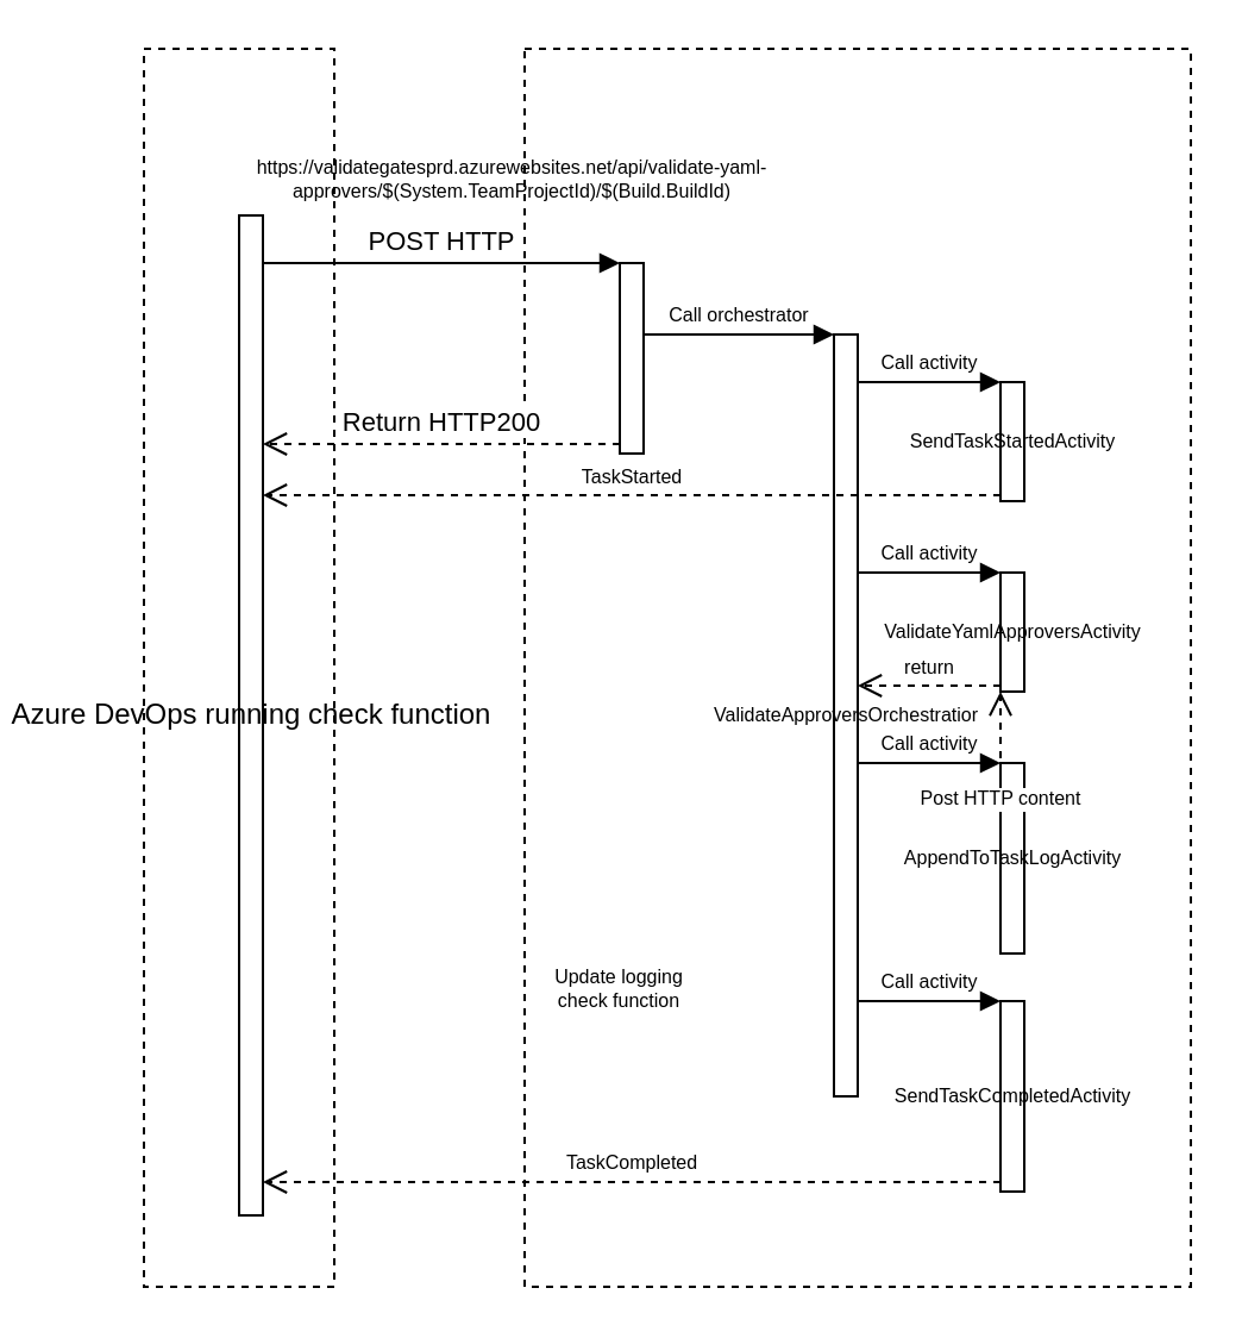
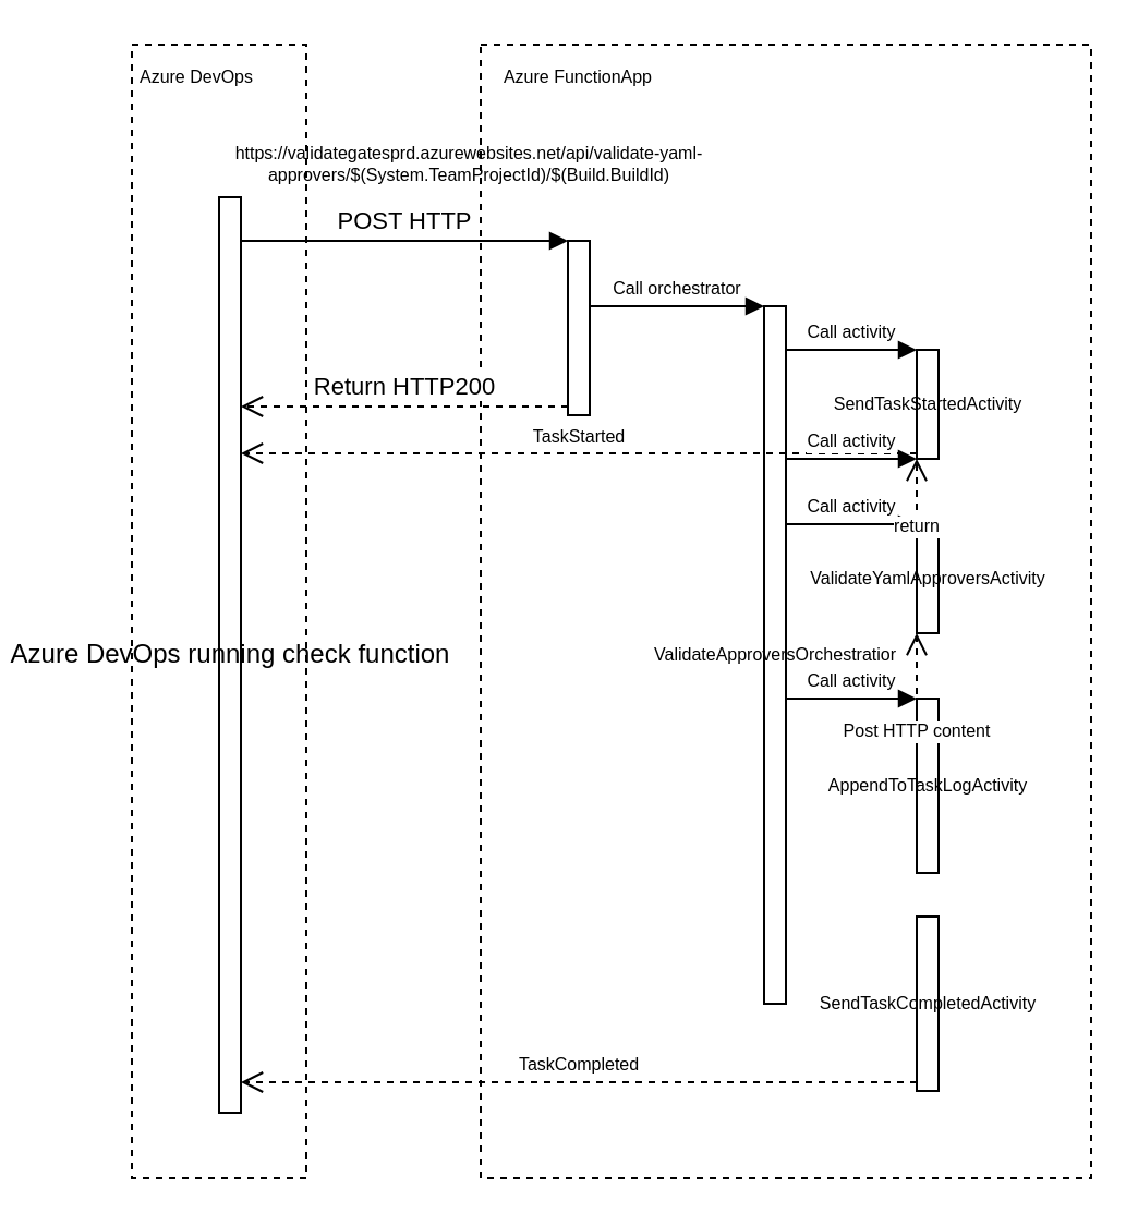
  <mxCell id="0" />
  <mxCell id="1" parent="0" />
  <mxCell id="2" value="" style="rounded=0;whiteSpace=wrap;html=1;fontSize=8;labelBackgroundColor=none;textOpacity=60;labelBorderColor=none;gradientColor=none;dashed=1;" vertex="1" parent="1"><mxGeometry x="220" y="20" width="280" height="520" as="geometry" /></mxCell>
  <mxCell id="3" value="" style="rounded=0;whiteSpace=wrap;html=1;fontSize=8;dashed=1;" vertex="1" parent="1"><mxGeometry x="60" y="20" width="80" height="520" as="geometry" /></mxCell>
  <mxCell id="4" value="Azure DevOps running check function" style="html=1;points=[];perimeter=orthogonalPerimeter;" vertex="1" parent="1"><mxGeometry x="100" y="90" width="10" height="420" as="geometry" /></mxCell>
  <mxCell id="5" value="" style="html=1;points=[];perimeter=orthogonalPerimeter;" vertex="1" parent="1"><mxGeometry x="260" y="110" width="10" height="80" as="geometry" /></mxCell>
  <mxCell id="6" value="POST HTTP" style="html=1;verticalAlign=bottom;endArrow=block;entryX=0;entryY=0;rounded=0;" edge="1" target="5" parent="1" source="4"><mxGeometry relative="1" as="geometry"><mxPoint x="190" y="110" as="sourcePoint" /></mxGeometry></mxCell>
  <mxCell id="7" value="Return HTTP200" style="html=1;verticalAlign=bottom;endArrow=open;dashed=1;endSize=8;exitX=0;exitY=0.95;rounded=0;" edge="1" source="5" parent="1"><mxGeometry relative="1" as="geometry"><mxPoint x="110" y="186" as="targetPoint" /></mxGeometry></mxCell>
  <mxCell id="8" value="https://validategatesprd.azurewebsites.net/api/validate-yaml-approvers/$(System.TeamProjectId)/$(Build.BuildId)" style="text;html=1;strokeColor=none;fillColor=none;align=center;verticalAlign=middle;whiteSpace=wrap;rounded=0;fontSize=8;" vertex="1" parent="1"><mxGeometry x="20" y="60" width="390" height="30" as="geometry" /></mxCell>
  <mxCell id="9" value="ValidateApproversOrchestratior" style="html=1;points=[];perimeter=orthogonalPerimeter;fontSize=8;" vertex="1" parent="1"><mxGeometry x="350" y="140" width="10" height="320" as="geometry" /></mxCell>
  <mxCell id="10" value="Call orchestrator" style="html=1;verticalAlign=bottom;endArrow=block;entryX=0;entryY=0;rounded=0;fontSize=8;exitX=0.957;exitY=0.375;exitDx=0;exitDy=0;exitPerimeter=0;" edge="1" target="9" parent="1" source="5"><mxGeometry relative="1" as="geometry"><mxPoint x="280" y="140" as="sourcePoint" /></mxGeometry></mxCell>
  <mxCell id="11" value="SendTaskStartedActivity" style="html=1;points=[];perimeter=orthogonalPerimeter;fontSize=8;" vertex="1" parent="1"><mxGeometry x="420" y="160" width="10" height="50" as="geometry" /></mxCell>
  <mxCell id="12" value="Call activity" style="html=1;verticalAlign=bottom;endArrow=block;entryX=0;entryY=0;rounded=0;fontSize=8;" edge="1" target="11" parent="1"><mxGeometry relative="1" as="geometry"><mxPoint x="360" y="160" as="sourcePoint" /></mxGeometry></mxCell>
  <mxCell id="13" value="TaskStarted" style="html=1;verticalAlign=bottom;endArrow=open;dashed=1;endSize=8;exitX=0;exitY=0.95;rounded=0;fontSize=8;" edge="1" source="11" parent="1" target="4"><mxGeometry relative="1" as="geometry"><mxPoint x="310" y="190" as="targetPoint" /></mxGeometry></mxCell>
  <mxCell id="14" value="ValidateYamlApproversActivity" style="html=1;points=[];perimeter=orthogonalPerimeter;fontSize=8;" vertex="1" parent="1"><mxGeometry x="420" y="240" width="10" height="50" as="geometry" /></mxCell>
  <mxCell id="15" value="Call activity" style="html=1;verticalAlign=bottom;endArrow=block;entryX=0;entryY=0;rounded=0;fontSize=8;" edge="1" target="14" parent="1"><mxGeometry relative="1" as="geometry"><mxPoint x="360" y="240" as="sourcePoint" /></mxGeometry></mxCell>
- <mxCell id="16" value="return" style="html=1;verticalAlign=bottom;endArrow=open;dashed=1;endSize=8;exitX=0;exitY=0.95;rounded=0;fontSize=8;" edge="1" source="14" parent="1" target="9"><mxGeometry relative="1" as="geometry"><mxPoint x="320" y="370" as="targetPoint" /></mxGeometry></mxCell>
+ <mxCell id="16" value="return" style="html=1;verticalAlign=bottom;endArrow=open;dashed=1;endSize=8;exitX=0;exitY=0.95;rounded=0;fontSize=8;" edge="1" source="14" parent="1" target="11"><mxGeometry relative="1" as="geometry"><mxPoint x="320" y="370" as="targetPoint" /></mxGeometry></mxCell>
  <mxCell id="17" value="AppendToTaskLogActivity" style="html=1;points=[];perimeter=orthogonalPerimeter;fontSize=8;" vertex="1" parent="1"><mxGeometry x="420" y="320" width="10" height="80" as="geometry" /></mxCell>
  <mxCell id="18" value="Call activity" style="html=1;verticalAlign=bottom;endArrow=block;entryX=0;entryY=0;rounded=0;fontSize=8;" edge="1" target="17" parent="1" source="9"><mxGeometry relative="1" as="geometry"><mxPoint x="380" y="320" as="sourcePoint" /></mxGeometry></mxCell>
  <mxCell id="19" value="Post HTTP content" style="html=1;verticalAlign=bottom;endArrow=open;dashed=1;endSize=8;exitX=0;exitY=0.95;rounded=0;fontSize=8;" edge="1" source="17" parent="1" target="14"><mxGeometry relative="1" as="geometry"><mxPoint x="350" y="386" as="targetPoint" /></mxGeometry></mxCell>
  <mxCell id="20" value="SendTaskCompletedActivity" style="html=1;points=[];perimeter=orthogonalPerimeter;fontSize=8;" vertex="1" parent="1"><mxGeometry x="420" y="420" width="10" height="80" as="geometry" /></mxCell>
- <mxCell id="21" value="Call activity" style="html=1;verticalAlign=bottom;endArrow=block;entryX=0;entryY=0;rounded=0;fontSize=8;" edge="1" target="20" parent="1" source="9"><mxGeometry relative="1" as="geometry"><mxPoint x="350" y="420" as="sourcePoint" /></mxGeometry></mxCell>
+ <mxCell id="21" value="Call activity" style="html=1;verticalAlign=bottom;endArrow=block;rounded=0;fontSize=8;" edge="1" target="11" parent="1" source="9"><mxGeometry relative="1" as="geometry"><mxPoint x="350" y="420" as="sourcePoint" /></mxGeometry></mxCell>
  <mxCell id="22" value="TaskCompleted" style="html=1;verticalAlign=bottom;endArrow=open;dashed=1;endSize=8;exitX=0;exitY=0.95;rounded=0;fontSize=8;" edge="1" source="20" parent="1" target="4"><mxGeometry relative="1" as="geometry"><mxPoint x="350" y="496" as="targetPoint" /></mxGeometry></mxCell>
- <mxCell id="25" value="Update logging check function" style="text;html=1;strokeColor=none;fillColor=none;align=center;verticalAlign=middle;whiteSpace=wrap;rounded=0;dashed=1;labelBackgroundColor=none;labelBorderColor=none;fontSize=8;" vertex="1" parent="1"><mxGeometry x="230" y="400" width="60" height="30" as="geometry" /></mxCell>
+ <mxCell id="23" value="Azure DevOps" style="text;html=1;strokeColor=none;fillColor=none;align=center;verticalAlign=middle;whiteSpace=wrap;rounded=0;dashed=1;labelBackgroundColor=none;labelBorderColor=none;fontSize=8;" vertex="1" parent="1"><mxGeometry x="60" y="20" width="60" height="30" as="geometry" /></mxCell>
+ <mxCell id="24" value="Azure FunctionApp" style="text;html=1;strokeColor=none;fillColor=none;align=center;verticalAlign=middle;whiteSpace=wrap;rounded=0;dashed=1;labelBackgroundColor=none;labelBorderColor=none;fontSize=8;" vertex="1" parent="1"><mxGeometry x="225" y="20" width="80" height="30" as="geometry" /></mxCell>
